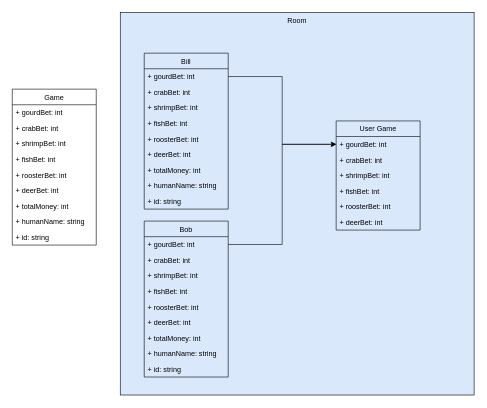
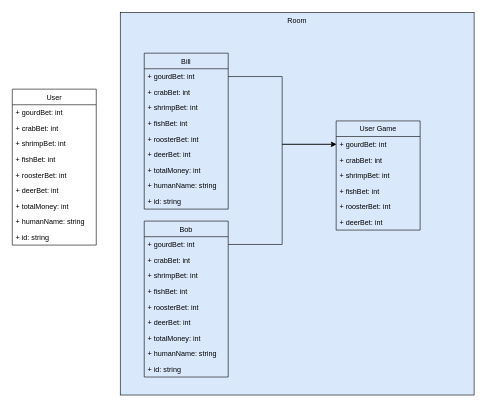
  <mxCell id="0" />
  <mxCell id="1" parent="0" />
  <mxCell id="2" value="Room" style="rounded=0;whiteSpace=wrap;html=1;verticalAlign=top;fillColor=#dae8fc;" vertex="1" parent="1"><mxGeometry x="200" y="20" width="590" height="638" as="geometry" /></mxCell>
  <mxCell id="3" value="Bill" style="swimlane;fontStyle=0;childLayout=stackLayout;horizontal=1;startSize=26;fillColor=none;horizontalStack=0;resizeParent=1;resizeParentMax=0;resizeLast=0;collapsible=1;marginBottom=0;" vertex="1" parent="1"><mxGeometry x="240" y="88" width="140" height="260" as="geometry" /></mxCell>
  <mxCell id="4" value="+ gourdBet: int" style="text;strokeColor=none;fillColor=none;align=left;verticalAlign=top;spacingLeft=4;spacingRight=4;overflow=hidden;rotatable=0;points=[[0,0.5],[1,0.5]];portConstraint=eastwest;" vertex="1" parent="3"><mxGeometry y="26" width="140" height="26" as="geometry" /></mxCell>
  <mxCell id="5" value="+ crabBet: int" style="text;strokeColor=none;fillColor=none;align=left;verticalAlign=top;spacingLeft=4;spacingRight=4;overflow=hidden;rotatable=0;points=[[0,0.5],[1,0.5]];portConstraint=eastwest;" vertex="1" parent="3"><mxGeometry y="52" width="140" height="26" as="geometry" /></mxCell>
  <mxCell id="6" value="+ shrimpBet: int" style="text;strokeColor=none;fillColor=none;align=left;verticalAlign=top;spacingLeft=4;spacingRight=4;overflow=hidden;rotatable=0;points=[[0,0.5],[1,0.5]];portConstraint=eastwest;" vertex="1" parent="3"><mxGeometry y="78" width="140" height="26" as="geometry" /></mxCell>
  <mxCell id="7" value="+ fishBet: int" style="text;strokeColor=none;fillColor=none;align=left;verticalAlign=top;spacingLeft=4;spacingRight=4;overflow=hidden;rotatable=0;points=[[0,0.5],[1,0.5]];portConstraint=eastwest;" vertex="1" parent="3"><mxGeometry y="104" width="140" height="26" as="geometry" /></mxCell>
  <mxCell id="8" value="+ roosterBet: int" style="text;strokeColor=none;fillColor=none;align=left;verticalAlign=top;spacingLeft=4;spacingRight=4;overflow=hidden;rotatable=0;points=[[0,0.5],[1,0.5]];portConstraint=eastwest;" vertex="1" parent="3"><mxGeometry y="130" width="140" height="26" as="geometry" /></mxCell>
  <mxCell id="9" value="+ deerBet: int" style="text;strokeColor=none;fillColor=none;align=left;verticalAlign=top;spacingLeft=4;spacingRight=4;overflow=hidden;rotatable=0;points=[[0,0.5],[1,0.5]];portConstraint=eastwest;" vertex="1" parent="3"><mxGeometry y="156" width="140" height="26" as="geometry" /></mxCell>
  <mxCell id="10" value="+ totalMoney: int" style="text;strokeColor=none;fillColor=none;align=left;verticalAlign=top;spacingLeft=4;spacingRight=4;overflow=hidden;rotatable=0;points=[[0,0.5],[1,0.5]];portConstraint=eastwest;" vertex="1" parent="3"><mxGeometry y="182" width="140" height="26" as="geometry" /></mxCell>
  <mxCell id="11" value="+ humanName: string" style="text;strokeColor=none;fillColor=none;align=left;verticalAlign=top;spacingLeft=4;spacingRight=4;overflow=hidden;rotatable=0;points=[[0,0.5],[1,0.5]];portConstraint=eastwest;" vertex="1" parent="3"><mxGeometry y="208" width="140" height="26" as="geometry" /></mxCell>
  <mxCell id="12" value="+ id: string" style="text;strokeColor=none;fillColor=none;align=left;verticalAlign=top;spacingLeft=4;spacingRight=4;overflow=hidden;rotatable=0;points=[[0,0.5],[1,0.5]];portConstraint=eastwest;" vertex="1" parent="3"><mxGeometry y="234" width="140" height="26" as="geometry" /></mxCell>
  <mxCell id="13" value="Bob" style="swimlane;fontStyle=0;childLayout=stackLayout;horizontal=1;startSize=26;fillColor=none;horizontalStack=0;resizeParent=1;resizeParentMax=0;resizeLast=0;collapsible=1;marginBottom=0;" vertex="1" parent="1"><mxGeometry x="240" y="368" width="140" height="260" as="geometry" /></mxCell>
  <mxCell id="14" value="+ gourdBet: int" style="text;strokeColor=none;fillColor=none;align=left;verticalAlign=top;spacingLeft=4;spacingRight=4;overflow=hidden;rotatable=0;points=[[0,0.5],[1,0.5]];portConstraint=eastwest;" vertex="1" parent="13"><mxGeometry y="26" width="140" height="26" as="geometry" /></mxCell>
  <mxCell id="15" value="+ crabBet: int" style="text;strokeColor=none;fillColor=none;align=left;verticalAlign=top;spacingLeft=4;spacingRight=4;overflow=hidden;rotatable=0;points=[[0,0.5],[1,0.5]];portConstraint=eastwest;" vertex="1" parent="13"><mxGeometry y="52" width="140" height="26" as="geometry" /></mxCell>
  <mxCell id="16" value="+ shrimpBet: int" style="text;strokeColor=none;fillColor=none;align=left;verticalAlign=top;spacingLeft=4;spacingRight=4;overflow=hidden;rotatable=0;points=[[0,0.5],[1,0.5]];portConstraint=eastwest;" vertex="1" parent="13"><mxGeometry y="78" width="140" height="26" as="geometry" /></mxCell>
  <mxCell id="17" value="+ fishBet: int" style="text;strokeColor=none;fillColor=none;align=left;verticalAlign=top;spacingLeft=4;spacingRight=4;overflow=hidden;rotatable=0;points=[[0,0.5],[1,0.5]];portConstraint=eastwest;" vertex="1" parent="13"><mxGeometry y="104" width="140" height="26" as="geometry" /></mxCell>
  <mxCell id="18" value="+ roosterBet: int" style="text;strokeColor=none;fillColor=none;align=left;verticalAlign=top;spacingLeft=4;spacingRight=4;overflow=hidden;rotatable=0;points=[[0,0.5],[1,0.5]];portConstraint=eastwest;" vertex="1" parent="13"><mxGeometry y="130" width="140" height="26" as="geometry" /></mxCell>
  <mxCell id="19" value="+ deerBet: int" style="text;strokeColor=none;fillColor=none;align=left;verticalAlign=top;spacingLeft=4;spacingRight=4;overflow=hidden;rotatable=0;points=[[0,0.5],[1,0.5]];portConstraint=eastwest;" vertex="1" parent="13"><mxGeometry y="156" width="140" height="26" as="geometry" /></mxCell>
  <mxCell id="20" value="+ totalMoney: int" style="text;strokeColor=none;fillColor=none;align=left;verticalAlign=top;spacingLeft=4;spacingRight=4;overflow=hidden;rotatable=0;points=[[0,0.5],[1,0.5]];portConstraint=eastwest;" vertex="1" parent="13"><mxGeometry y="182" width="140" height="26" as="geometry" /></mxCell>
  <mxCell id="21" value="+ humanName: string" style="text;strokeColor=none;fillColor=none;align=left;verticalAlign=top;spacingLeft=4;spacingRight=4;overflow=hidden;rotatable=0;points=[[0,0.5],[1,0.5]];portConstraint=eastwest;" vertex="1" parent="13"><mxGeometry y="208" width="140" height="26" as="geometry" /></mxCell>
  <mxCell id="22" value="+ id: string" style="text;strokeColor=none;fillColor=none;align=left;verticalAlign=top;spacingLeft=4;spacingRight=4;overflow=hidden;rotatable=0;points=[[0,0.5],[1,0.5]];portConstraint=eastwest;" vertex="1" parent="13"><mxGeometry y="234" width="140" height="26" as="geometry" /></mxCell>
  <mxCell id="23" value="User Game" style="swimlane;fontStyle=0;childLayout=stackLayout;horizontal=1;startSize=26;fillColor=none;horizontalStack=0;resizeParent=1;resizeParentMax=0;resizeLast=0;collapsible=1;marginBottom=0;" vertex="1" parent="1"><mxGeometry x="560" y="201" width="140" height="182" as="geometry" /></mxCell>
  <mxCell id="24" value="+ gourdBet: int" style="text;strokeColor=none;fillColor=none;align=left;verticalAlign=top;spacingLeft=4;spacingRight=4;overflow=hidden;rotatable=0;points=[[0,0.5],[1,0.5]];portConstraint=eastwest;" vertex="1" parent="23"><mxGeometry y="26" width="140" height="26" as="geometry" /></mxCell>
  <mxCell id="25" value="+ crabBet: int" style="text;strokeColor=none;fillColor=none;align=left;verticalAlign=top;spacingLeft=4;spacingRight=4;overflow=hidden;rotatable=0;points=[[0,0.5],[1,0.5]];portConstraint=eastwest;" vertex="1" parent="23"><mxGeometry y="52" width="140" height="26" as="geometry" /></mxCell>
  <mxCell id="26" value="+ shrimpBet: int" style="text;strokeColor=none;fillColor=none;align=left;verticalAlign=top;spacingLeft=4;spacingRight=4;overflow=hidden;rotatable=0;points=[[0,0.5],[1,0.5]];portConstraint=eastwest;" vertex="1" parent="23"><mxGeometry y="78" width="140" height="26" as="geometry" /></mxCell>
  <mxCell id="27" value="+ fishBet: int" style="text;strokeColor=none;fillColor=none;align=left;verticalAlign=top;spacingLeft=4;spacingRight=4;overflow=hidden;rotatable=0;points=[[0,0.5],[1,0.5]];portConstraint=eastwest;" vertex="1" parent="23"><mxGeometry y="104" width="140" height="26" as="geometry" /></mxCell>
  <mxCell id="28" value="+ roosterBet: int" style="text;strokeColor=none;fillColor=none;align=left;verticalAlign=top;spacingLeft=4;spacingRight=4;overflow=hidden;rotatable=0;points=[[0,0.5],[1,0.5]];portConstraint=eastwest;" vertex="1" parent="23"><mxGeometry y="130" width="140" height="26" as="geometry" /></mxCell>
  <mxCell id="29" value="+ deerBet: int" style="text;strokeColor=none;fillColor=none;align=left;verticalAlign=top;spacingLeft=4;spacingRight=4;overflow=hidden;rotatable=0;points=[[0,0.5],[1,0.5]];portConstraint=eastwest;" vertex="1" parent="23"><mxGeometry y="156" width="140" height="26" as="geometry" /></mxCell>
  <mxCell id="30" style="edgeStyle=orthogonalEdgeStyle;rounded=0;orthogonalLoop=1;jettySize=auto;html=1;entryX=0;entryY=0.5;entryDx=0;entryDy=0;" edge="1" parent="1" source="4" target="24"><mxGeometry relative="1" as="geometry" /></mxCell>
  <mxCell id="31" style="edgeStyle=orthogonalEdgeStyle;rounded=0;orthogonalLoop=1;jettySize=auto;html=1;entryX=0;entryY=0.5;entryDx=0;entryDy=0;" edge="1" parent="1" source="14" target="24"><mxGeometry relative="1" as="geometry" /></mxCell>
- <mxCell id="32" value="Game" style="swimlane;fontStyle=0;childLayout=stackLayout;horizontal=1;startSize=26;fillColor=none;horizontalStack=0;resizeParent=1;resizeParentMax=0;resizeLast=0;collapsible=1;marginBottom=0;" vertex="1" parent="1"><mxGeometry x="20" y="148" width="140" height="260" as="geometry" /></mxCell>
+ <mxCell id="32" value="User" style="swimlane;fontStyle=0;childLayout=stackLayout;horizontal=1;startSize=26;fillColor=none;horizontalStack=0;resizeParent=1;resizeParentMax=0;resizeLast=0;collapsible=1;marginBottom=0;" vertex="1" parent="1"><mxGeometry x="20" y="148" width="140" height="260" as="geometry" /></mxCell>
  <mxCell id="33" value="+ gourdBet: int" style="text;strokeColor=none;fillColor=none;align=left;verticalAlign=top;spacingLeft=4;spacingRight=4;overflow=hidden;rotatable=0;points=[[0,0.5],[1,0.5]];portConstraint=eastwest;" vertex="1" parent="32"><mxGeometry y="26" width="140" height="26" as="geometry" /></mxCell>
  <mxCell id="34" value="+ crabBet: int" style="text;strokeColor=none;fillColor=none;align=left;verticalAlign=top;spacingLeft=4;spacingRight=4;overflow=hidden;rotatable=0;points=[[0,0.5],[1,0.5]];portConstraint=eastwest;" vertex="1" parent="32"><mxGeometry y="52" width="140" height="26" as="geometry" /></mxCell>
  <mxCell id="35" value="+ shrimpBet: int" style="text;strokeColor=none;fillColor=none;align=left;verticalAlign=top;spacingLeft=4;spacingRight=4;overflow=hidden;rotatable=0;points=[[0,0.5],[1,0.5]];portConstraint=eastwest;" vertex="1" parent="32"><mxGeometry y="78" width="140" height="26" as="geometry" /></mxCell>
  <mxCell id="36" value="+ fishBet: int" style="text;strokeColor=none;fillColor=none;align=left;verticalAlign=top;spacingLeft=4;spacingRight=4;overflow=hidden;rotatable=0;points=[[0,0.5],[1,0.5]];portConstraint=eastwest;" vertex="1" parent="32"><mxGeometry y="104" width="140" height="26" as="geometry" /></mxCell>
  <mxCell id="37" value="+ roosterBet: int" style="text;strokeColor=none;fillColor=none;align=left;verticalAlign=top;spacingLeft=4;spacingRight=4;overflow=hidden;rotatable=0;points=[[0,0.5],[1,0.5]];portConstraint=eastwest;" vertex="1" parent="32"><mxGeometry y="130" width="140" height="26" as="geometry" /></mxCell>
  <mxCell id="38" value="+ deerBet: int" style="text;strokeColor=none;fillColor=none;align=left;verticalAlign=top;spacingLeft=4;spacingRight=4;overflow=hidden;rotatable=0;points=[[0,0.5],[1,0.5]];portConstraint=eastwest;" vertex="1" parent="32"><mxGeometry y="156" width="140" height="26" as="geometry" /></mxCell>
  <mxCell id="39" value="+ totalMoney: int" style="text;strokeColor=none;fillColor=none;align=left;verticalAlign=top;spacingLeft=4;spacingRight=4;overflow=hidden;rotatable=0;points=[[0,0.5],[1,0.5]];portConstraint=eastwest;" vertex="1" parent="32"><mxGeometry y="182" width="140" height="26" as="geometry" /></mxCell>
  <mxCell id="40" value="+ humanName: string" style="text;strokeColor=none;fillColor=none;align=left;verticalAlign=top;spacingLeft=4;spacingRight=4;overflow=hidden;rotatable=0;points=[[0,0.5],[1,0.5]];portConstraint=eastwest;" vertex="1" parent="32"><mxGeometry y="208" width="140" height="26" as="geometry" /></mxCell>
  <mxCell id="41" value="+ id: string" style="text;strokeColor=none;fillColor=none;align=left;verticalAlign=top;spacingLeft=4;spacingRight=4;overflow=hidden;rotatable=0;points=[[0,0.5],[1,0.5]];portConstraint=eastwest;" vertex="1" parent="32"><mxGeometry y="234" width="140" height="26" as="geometry" /></mxCell>
